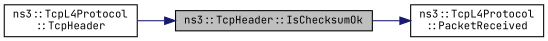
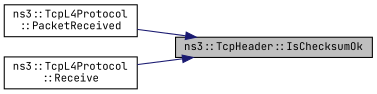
  digraph {
    fontname="JetBrains Mono"
    rankdir=RL
    node [color=black fillcolor=white fontname="JetBrains Mono" fontsize=10 shape=record style=filled]
    edge [color=midnightblue dir=back fontname="JetBrains Mono" fontsize=10 labelfontname=Helvetica labelfontsize=10 style=solid]
    n1 [fillcolor=grey75 fontcolor=black height=0.2 label="ns3::TcpHeader::IsChecksumOk" width=0.4]
    n2 [height=0.2 label="ns3::TcpL4Protocol\l::PacketReceived" width=0.4]
-   n3 [height=0.2 label="ns3::TcpL4Protocol\l::TcpHeader" width=0.4]
-   n2 -> n1
+   n3 [height=0.2 label="ns3::TcpL4Protocol\l::Receive" width=0.4]
+   n1 -> n2
    n1 -> n3
  }
